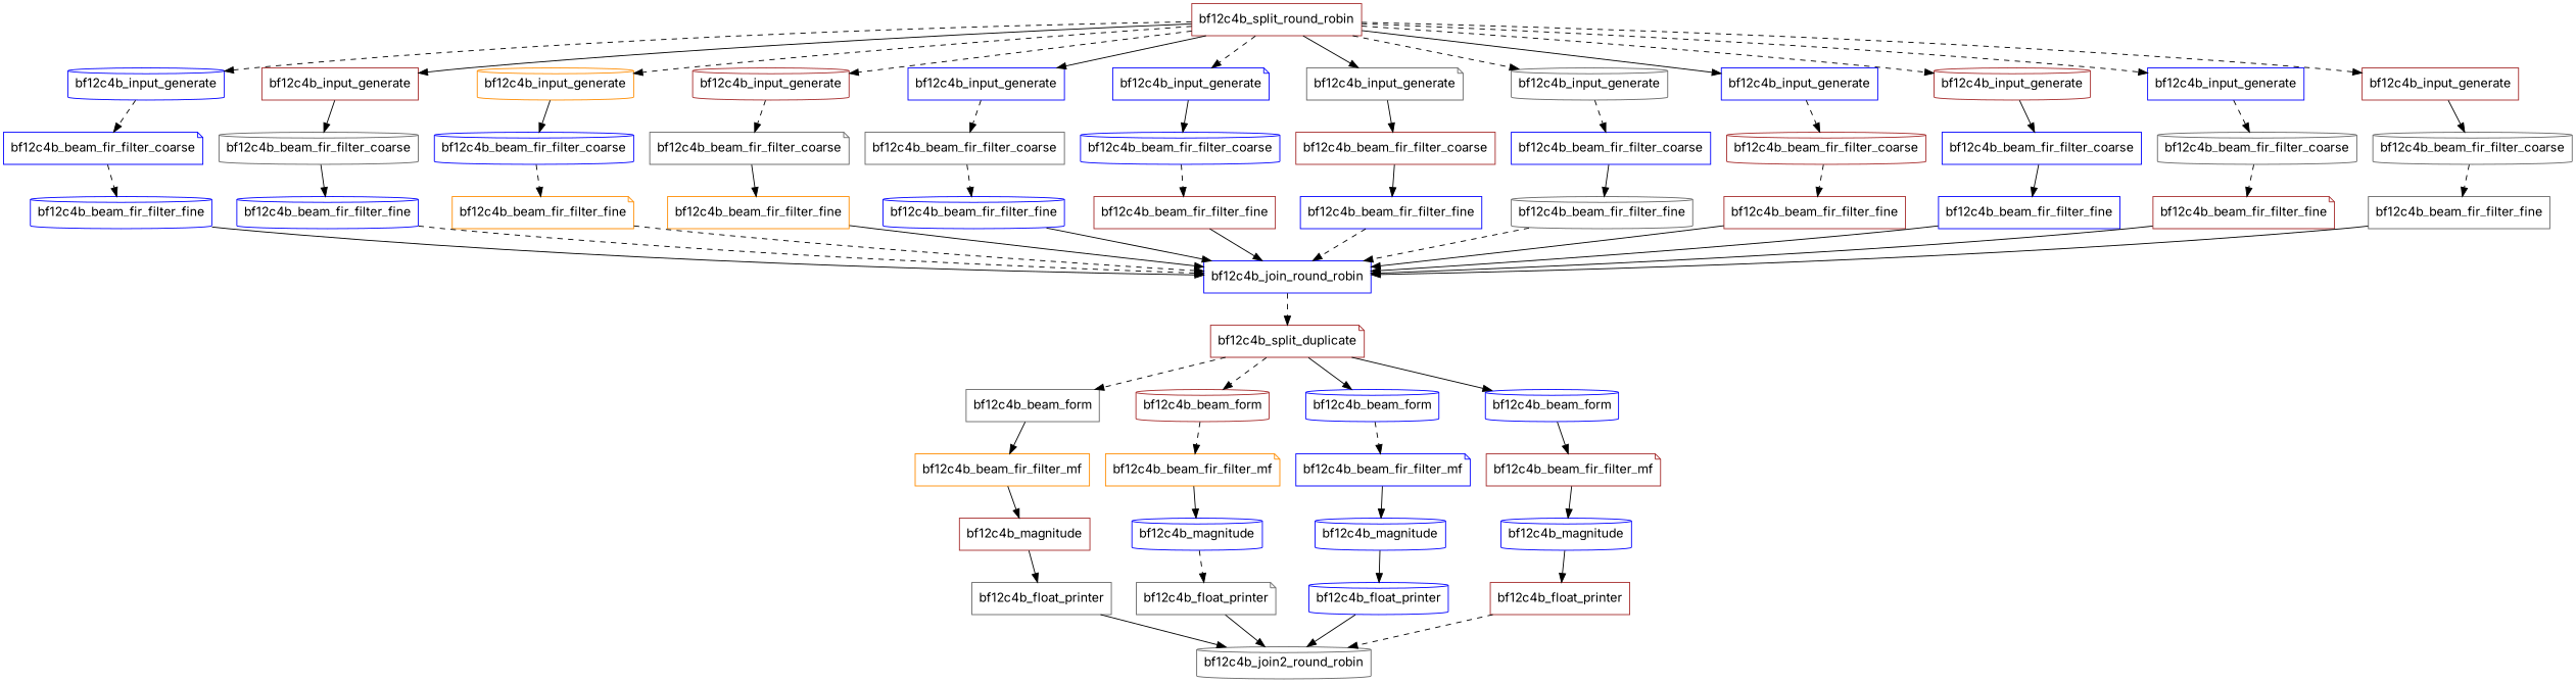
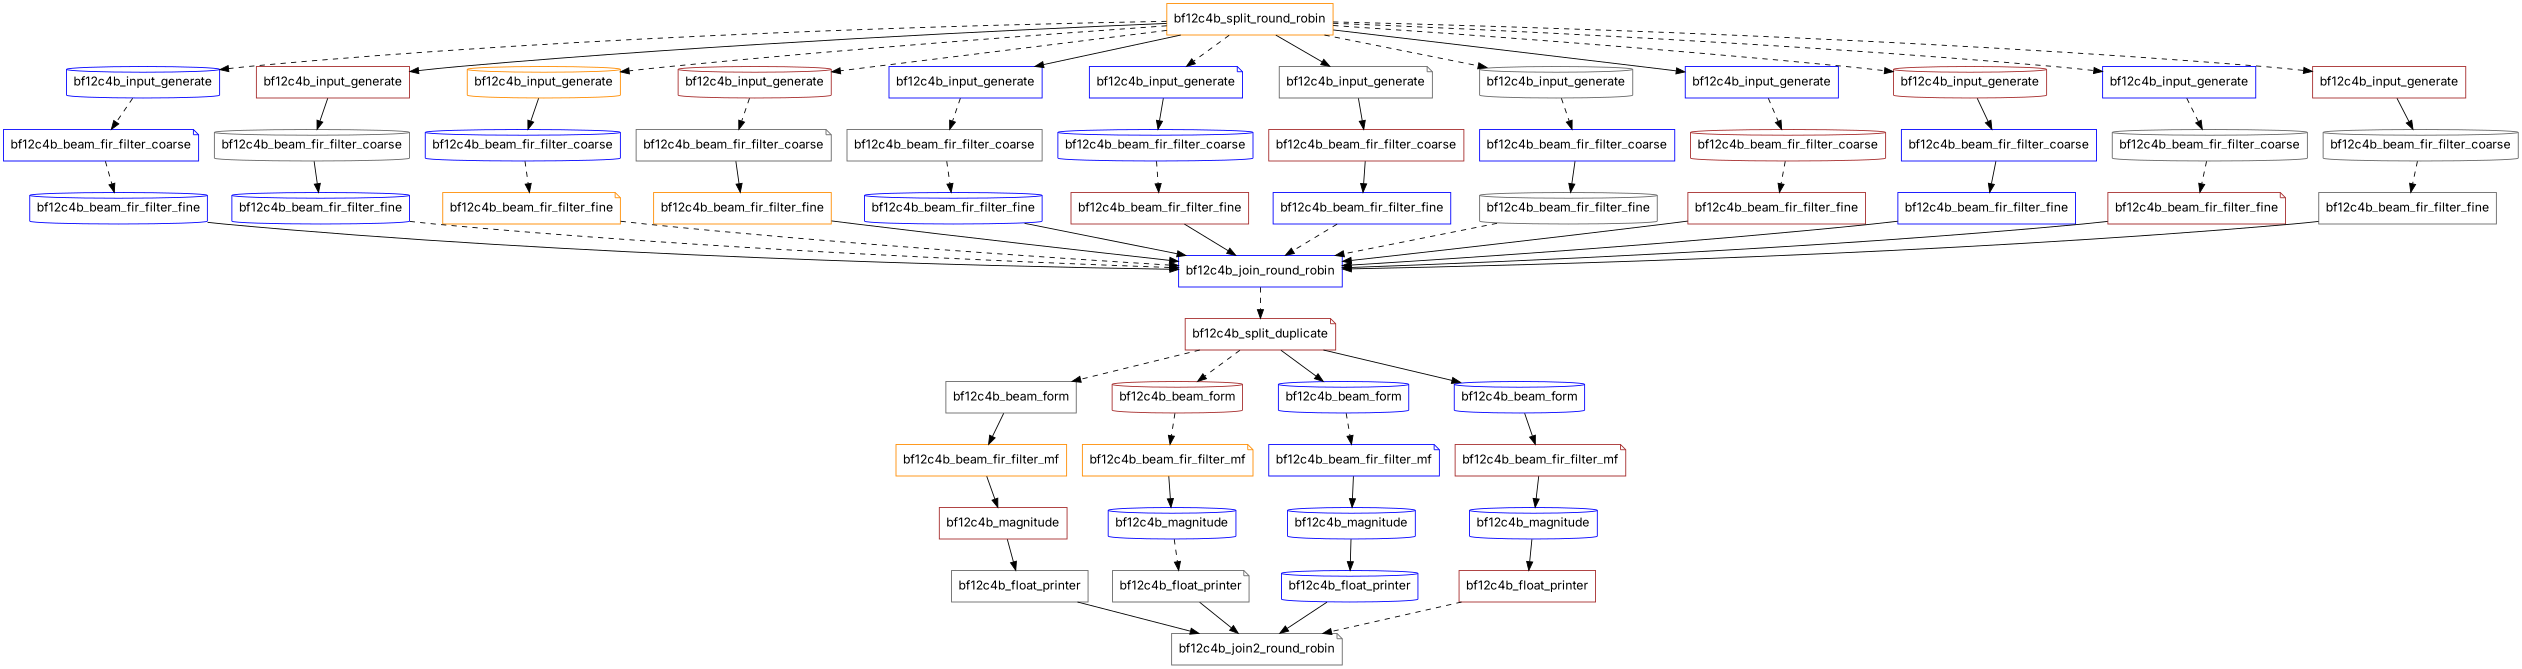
  digraph {
    fontname=Inter
    node [color=blue fontname=Inter shape=box peek=4 pop=4 push=4]
    edge [fontname=Inter style=solid]
-   n1 [color=brown label=bf12c4b_split_round_robin peek="" pop="" push=""]
+   n1 [color=darkorange label=bf12c4b_split_round_robin peek="" pop="" push=""]
    n2 [label=bf12c4b_input_generate peek=0 pop=0 shape=cylinder]
    n3 [color=brown label=bf12c4b_input_generate peek=0 pop=0]
    n4 [color=darkorange label=bf12c4b_input_generate peek=0 pop=0 shape=cylinder]
    n5 [color=brown label=bf12c4b_input_generate peek=0 pop=0 shape=cylinder]
    n6 [label=bf12c4b_input_generate peek=0 pop=0]
    n7 [label=bf12c4b_input_generate peek=0 pop=0 shape=note]
    n8 [color=gray40 label=bf12c4b_input_generate peek=0 pop=0 shape=note]
    n9 [color=gray40 label=bf12c4b_input_generate peek=0 pop=0 shape=cylinder]
    n10 [label=bf12c4b_input_generate peek=0 pop=0]
    n11 [color=brown label=bf12c4b_input_generate peek=0 pop=0 shape=cylinder]
    n12 [label=bf12c4b_input_generate peek=0 pop=0]
    n13 [color=brown label=bf12c4b_input_generate peek=0 pop=0]
    n14 [label=bf12c4b_beam_fir_filter_coarse shape=note]
    n15 [color=gray40 label=bf12c4b_beam_fir_filter_coarse shape=cylinder]
    n16 [label=bf12c4b_beam_fir_filter_coarse shape=cylinder]
    n17 [color=gray40 label=bf12c4b_beam_fir_filter_coarse shape=note]
    n18 [color=gray40 label=bf12c4b_beam_fir_filter_coarse]
    n19 [label=bf12c4b_beam_fir_filter_coarse shape=cylinder]
    n20 [color=brown label=bf12c4b_beam_fir_filter_coarse]
    n21 [label=bf12c4b_beam_fir_filter_coarse]
    n22 [color=brown label=bf12c4b_beam_fir_filter_coarse shape=cylinder]
    n23 [label=bf12c4b_beam_fir_filter_coarse]
    n24 [color=gray40 label=bf12c4b_beam_fir_filter_coarse shape=cylinder]
    n25 [color=gray40 label=bf12c4b_beam_fir_filter_coarse shape=cylinder]
    n26 [label=bf12c4b_join_round_robin pop=2 push=24 peek=""]
    n27 [color=brown label=bf12c4b_split_duplicate pop=24 push=24 shape=note peek=""]
    n28 [color=gray40 label=bf12c4b_beam_form pop=24 push=2 peek=""]
    n29 [color=brown label=bf12c4b_beam_form pop=24 push=2 shape=cylinder peek=""]
    n30 [label=bf12c4b_beam_form pop=24 push=2 shape=cylinder peek=""]
    n31 [label=bf12c4b_beam_form pop=24 push=2 shape=cylinder peek=""]
    n32 [label=bf12c4b_beam_fir_filter_fine push=2 shape=cylinder]
    n33 [label=bf12c4b_beam_fir_filter_fine push=2 shape=cylinder]
    n34 [color=darkorange label=bf12c4b_beam_fir_filter_fine push=2 shape=note]
    n35 [color=darkorange label=bf12c4b_beam_fir_filter_fine push=2]
    n36 [label=bf12c4b_beam_fir_filter_fine push=2 shape=cylinder]
    n37 [color=brown label=bf12c4b_beam_fir_filter_fine push=2]
    n38 [label=bf12c4b_beam_fir_filter_fine push=2]
    n39 [color=gray40 label=bf12c4b_beam_fir_filter_fine push=2 shape=cylinder]
    n40 [color=brown label=bf12c4b_beam_fir_filter_fine push=2]
    n41 [label=bf12c4b_beam_fir_filter_fine push=2]
    n42 [color=brown label=bf12c4b_beam_fir_filter_fine push=2 shape=note]
    n43 [color=gray40 label=bf12c4b_beam_fir_filter_fine push=2]
    n44 [color=darkorange label=bf12c4b_beam_fir_filter_mf pop=2 push=2 peek=""]
    n45 [color=darkorange label=bf12c4b_beam_fir_filter_mf pop=2 push=2 shape=note peek=""]
    n46 [label=bf12c4b_beam_fir_filter_mf pop=2 push=2 shape=note peek=""]
    n47 [color=brown label=bf12c4b_beam_fir_filter_mf pop=2 push=2 shape=note peek=""]
-   n48 [color=gray40 label=bf12c4b_join2_round_robin shape=cylinder peek="" pop="" push=""]
+   n48 [color=gray40 label=bf12c4b_join2_round_robin shape=note peek="" pop="" push=""]
    n49 [color=brown label=bf12c4b_magnitude pop=2 push=1 peek=""]
    n50 [color=gray40 label=bf12c4b_float_printer pop=1 push=0 peek=""]
    n51 [label=bf12c4b_magnitude pop=2 push=1 shape=cylinder peek=""]
    n52 [color=gray40 label=bf12c4b_float_printer pop=1 push=0 shape=note peek=""]
    n53 [label=bf12c4b_magnitude pop=2 push=1 shape=cylinder peek=""]
    n54 [label=bf12c4b_float_printer pop=1 push=0 shape=cylinder peek=""]
    n55 [label=bf12c4b_magnitude pop=2 push=1 shape=cylinder peek=""]
    n56 [color=brown label=bf12c4b_float_printer pop=1 push=0 peek=""]
    n1 -> n2 [style=dashed]
    n1 -> n3
    n1 -> n4 [style=dashed]
    n1 -> n5 [style=dashed]
    n1 -> n6
    n1 -> n7 [style=dashed]
    n1 -> n8
    n1 -> n9 [style=dashed]
    n1 -> n10
    n1 -> n11 [style=dashed]
    n1 -> n12 [style=dashed]
    n1 -> n13 [style=dashed]
    n2 -> n14 [style=dashed]
    n3 -> n15
    n4 -> n16
    n5 -> n17 [style=dashed]
    n6 -> n18 [style=dashed]
    n7 -> n19
    n8 -> n20
    n9 -> n21 [style=dashed]
    n10 -> n22 [style=dashed]
    n11 -> n23
    n12 -> n24 [style=dashed]
    n13 -> n25
    n14 -> n32 [style=dashed]
    n15 -> n33
    n16 -> n34 [style=dashed]
    n17 -> n35
    n18 -> n36 [style=dashed]
    n19 -> n37 [style=dashed]
    n20 -> n38
    n21 -> n39
    n22 -> n40 [style=dashed]
    n23 -> n41
    n24 -> n42 [style=dashed]
    n25 -> n43 [style=dashed]
    n26 -> n27 [style=dashed]
    n27 -> n28 [style=dashed]
    n27 -> n29 [style=dashed]
    n27 -> n30
    n27 -> n31
    n28 -> n44
    n29 -> n45 [style=dashed]
    n30 -> n46 [style=dashed]
    n31 -> n47
    n32 -> n26
    n33 -> n26 [style=dashed]
    n34 -> n26 [style=dashed]
    n35 -> n26
    n36 -> n26
    n37 -> n26
    n38 -> n26 [style=dashed]
    n39 -> n26 [style=dashed]
    n40 -> n26
    n41 -> n26
    n42 -> n26
    n43 -> n26
    n44 -> n49
    n45 -> n51
    n46 -> n53
    n47 -> n55
    n49 -> n50
    n50 -> n48
    n51 -> n52 [style=dashed]
    n52 -> n48
    n53 -> n54
    n54 -> n48
    n55 -> n56
    n56 -> n48 [style=dashed]
  }
